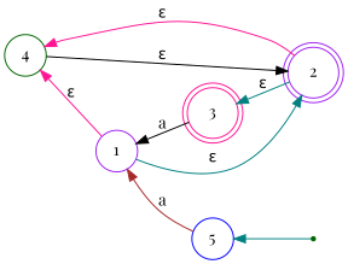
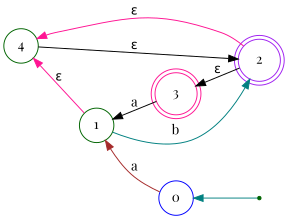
  digraph {
    fontname="Playfair Display"
    ordering=in
    rankdir=RL
    node [color=purple fontname="Playfair Display" shape=circle]
    edge [color=black fontname="Playfair Display"]
    2 [shape=doublecircle]
    3 [color=deeppink shape=doublecircle]
    4 [color=darkgreen]
-   1
+   1 [color=darkgreen]
    ENTRY [color=darkgreen shape=point]
-   0 [color=blue label=5]
-   2 -> 3 [color=teal label="ε"]
+   0 [color=blue]
+   2 -> 3 [label="ε"]
    2 -> 4 [color=deeppink label="ε"]
    3 -> 1 [label=a]
    4 -> 2 [label="ε"]
-   1 -> 2 [color=teal label="ε"]
+   1 -> 2 [color=teal label=b]
    1 -> 4 [color=deeppink label="ε"]
    ENTRY -> 0 [color=teal]
    0 -> 1 [color=brown label=a]
  }
